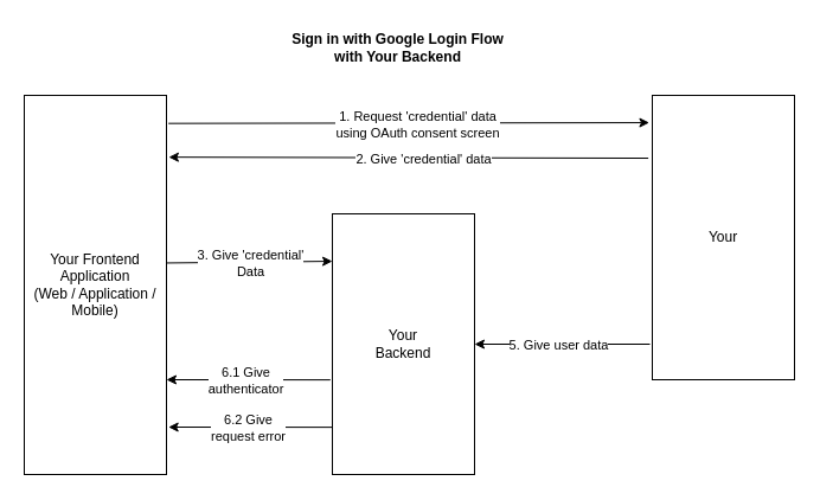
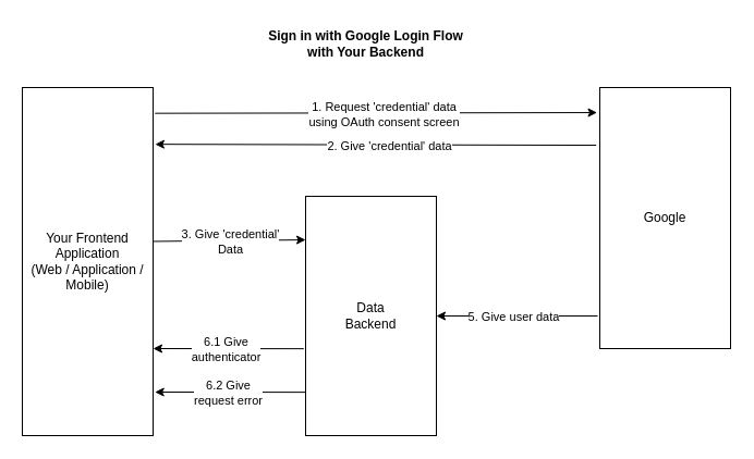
  <mxCell id="0" />
  <mxCell id="1" parent="0" />
  <mxCell id="2" value="Sign in with Google Login Flow&lt;br&gt;with Your Backend" style="text;html=1;align=center;verticalAlign=middle;resizable=0;points=[];autosize=1;strokeColor=none;fillColor=none;fontStyle=1" vertex="1" parent="1"><mxGeometry x="235" y="20" width="200" height="40" as="geometry" /></mxCell>
  <mxCell id="3" value="Your Frontend Application&lt;br&gt;(Web / Application / Mobile)" style="rounded=0;whiteSpace=wrap;html=1;" vertex="1" parent="1"><mxGeometry x="20" y="80" width="120" height="320" as="geometry" /></mxCell>
- <mxCell id="4" value="Your&lt;br&gt;Backend" style="rounded=0;whiteSpace=wrap;html=1;" vertex="1" parent="1"><mxGeometry x="280" y="180" width="120" height="220" as="geometry" /></mxCell>
- <mxCell id="5" value="Your" style="rounded=0;whiteSpace=wrap;html=1;" vertex="1" parent="1"><mxGeometry x="550" y="80" width="120" height="240" as="geometry" /></mxCell>
+ <mxCell id="4" value="Data&lt;br&gt;Backend" style="rounded=0;whiteSpace=wrap;html=1;" vertex="1" parent="1"><mxGeometry x="280" y="180" width="120" height="220" as="geometry" /></mxCell>
+ <mxCell id="5" value="Google" style="rounded=0;whiteSpace=wrap;html=1;" vertex="1" parent="1"><mxGeometry x="550" y="80" width="120" height="240" as="geometry" /></mxCell>
  <mxCell id="6" value="" style="endArrow=classic;html=1;exitX=1.014;exitY=0.074;exitDx=0;exitDy=0;exitPerimeter=0;entryX=-0.021;entryY=0.096;entryDx=0;entryDy=0;entryPerimeter=0;" edge="1" parent="1" source="3" target="5"><mxGeometry width="50" height="50" relative="1" as="geometry"><mxPoint x="370" y="210" as="sourcePoint" /><mxPoint x="420" y="160" as="targetPoint" /></mxGeometry></mxCell>
  <mxCell id="7" value="1. Request 'credential' data &lt;br&gt;using OAuth consent screen" style="edgeLabel;html=1;align=center;verticalAlign=middle;resizable=0;points=[];" vertex="1" connectable="0" parent="6"><mxGeometry x="0.119" y="-1" relative="1" as="geometry"><mxPoint x="-17" as="offset" /></mxGeometry></mxCell>
  <mxCell id="8" value="" style="endArrow=classic;html=1;entryX=1.016;entryY=0.163;entryDx=0;entryDy=0;entryPerimeter=0;exitX=-0.028;exitY=0.221;exitDx=0;exitDy=0;exitPerimeter=0;" edge="1" parent="1" source="5" target="3"><mxGeometry width="50" height="50" relative="1" as="geometry"><mxPoint x="370" y="190" as="sourcePoint" /><mxPoint x="420" y="140" as="targetPoint" /></mxGeometry></mxCell>
  <mxCell id="9" value="2. Give 'credential' data" style="edgeLabel;html=1;align=center;verticalAlign=middle;resizable=0;points=[];" vertex="1" connectable="0" parent="8"><mxGeometry x="-0.203" y="1" relative="1" as="geometry"><mxPoint x="-29" as="offset" /></mxGeometry></mxCell>
  <mxCell id="10" value="" style="endArrow=classic;html=1;exitX=1.014;exitY=0.074;exitDx=0;exitDy=0;exitPerimeter=0;entryX=0;entryY=0.182;entryDx=0;entryDy=0;entryPerimeter=0;" edge="1" parent="1" target="4"><mxGeometry width="50" height="50" relative="1" as="geometry"><mxPoint x="140" y="221.46" as="sourcePoint" /><mxPoint x="220" y="220" as="targetPoint" /></mxGeometry></mxCell>
  <mxCell id="11" value="3. Give 'credential'&lt;br&gt;Data" style="edgeLabel;html=1;align=center;verticalAlign=middle;resizable=0;points=[];" vertex="1" connectable="0" parent="10"><mxGeometry x="0.119" y="-1" relative="1" as="geometry"><mxPoint x="-8" as="offset" /></mxGeometry></mxCell>
  <mxCell id="12" value="" style="endArrow=classic;html=1;entryX=1;entryY=0.5;entryDx=0;entryDy=0;" edge="1" parent="1" target="4"><mxGeometry width="50" height="50" relative="1" as="geometry"><mxPoint x="548" y="290" as="sourcePoint" /><mxPoint x="556.04" y="311.36" as="targetPoint" /></mxGeometry></mxCell>
  <mxCell id="13" value="5. Give user data" style="edgeLabel;html=1;align=center;verticalAlign=middle;resizable=0;points=[];" vertex="1" connectable="0" parent="12"><mxGeometry x="0.119" y="-1" relative="1" as="geometry"><mxPoint x="5" y="1" as="offset" /></mxGeometry></mxCell>
  <mxCell id="14" value="" style="endArrow=classic;html=1;entryX=1;entryY=0.5;entryDx=0;entryDy=0;exitX=-0.014;exitY=0.637;exitDx=0;exitDy=0;exitPerimeter=0;" edge="1" parent="1" source="4"><mxGeometry width="50" height="50" relative="1" as="geometry"><mxPoint x="287.84" y="321.11" as="sourcePoint" /><mxPoint x="140" y="320" as="targetPoint" /></mxGeometry></mxCell>
  <mxCell id="15" value="6.1 Give &lt;br&gt;authenticator" style="edgeLabel;html=1;align=center;verticalAlign=middle;resizable=0;points=[];" vertex="1" connectable="0" parent="14"><mxGeometry x="0.119" y="-1" relative="1" as="geometry"><mxPoint x="5" y="1" as="offset" /></mxGeometry></mxCell>
  <mxCell id="16" value="" style="endArrow=classic;html=1;entryX=1;entryY=0.5;entryDx=0;entryDy=0;exitX=-0.014;exitY=0.637;exitDx=0;exitDy=0;exitPerimeter=0;" edge="1" parent="1"><mxGeometry width="50" height="50" relative="1" as="geometry"><mxPoint x="280" y="360.14" as="sourcePoint" /><mxPoint x="141.68" y="360" as="targetPoint" /></mxGeometry></mxCell>
  <mxCell id="17" value="6.2 Give &lt;br&gt;request error" style="edgeLabel;html=1;align=center;verticalAlign=middle;resizable=0;points=[];" vertex="1" connectable="0" parent="16"><mxGeometry x="0.119" y="-1" relative="1" as="geometry"><mxPoint x="5" y="1" as="offset" /></mxGeometry></mxCell>
